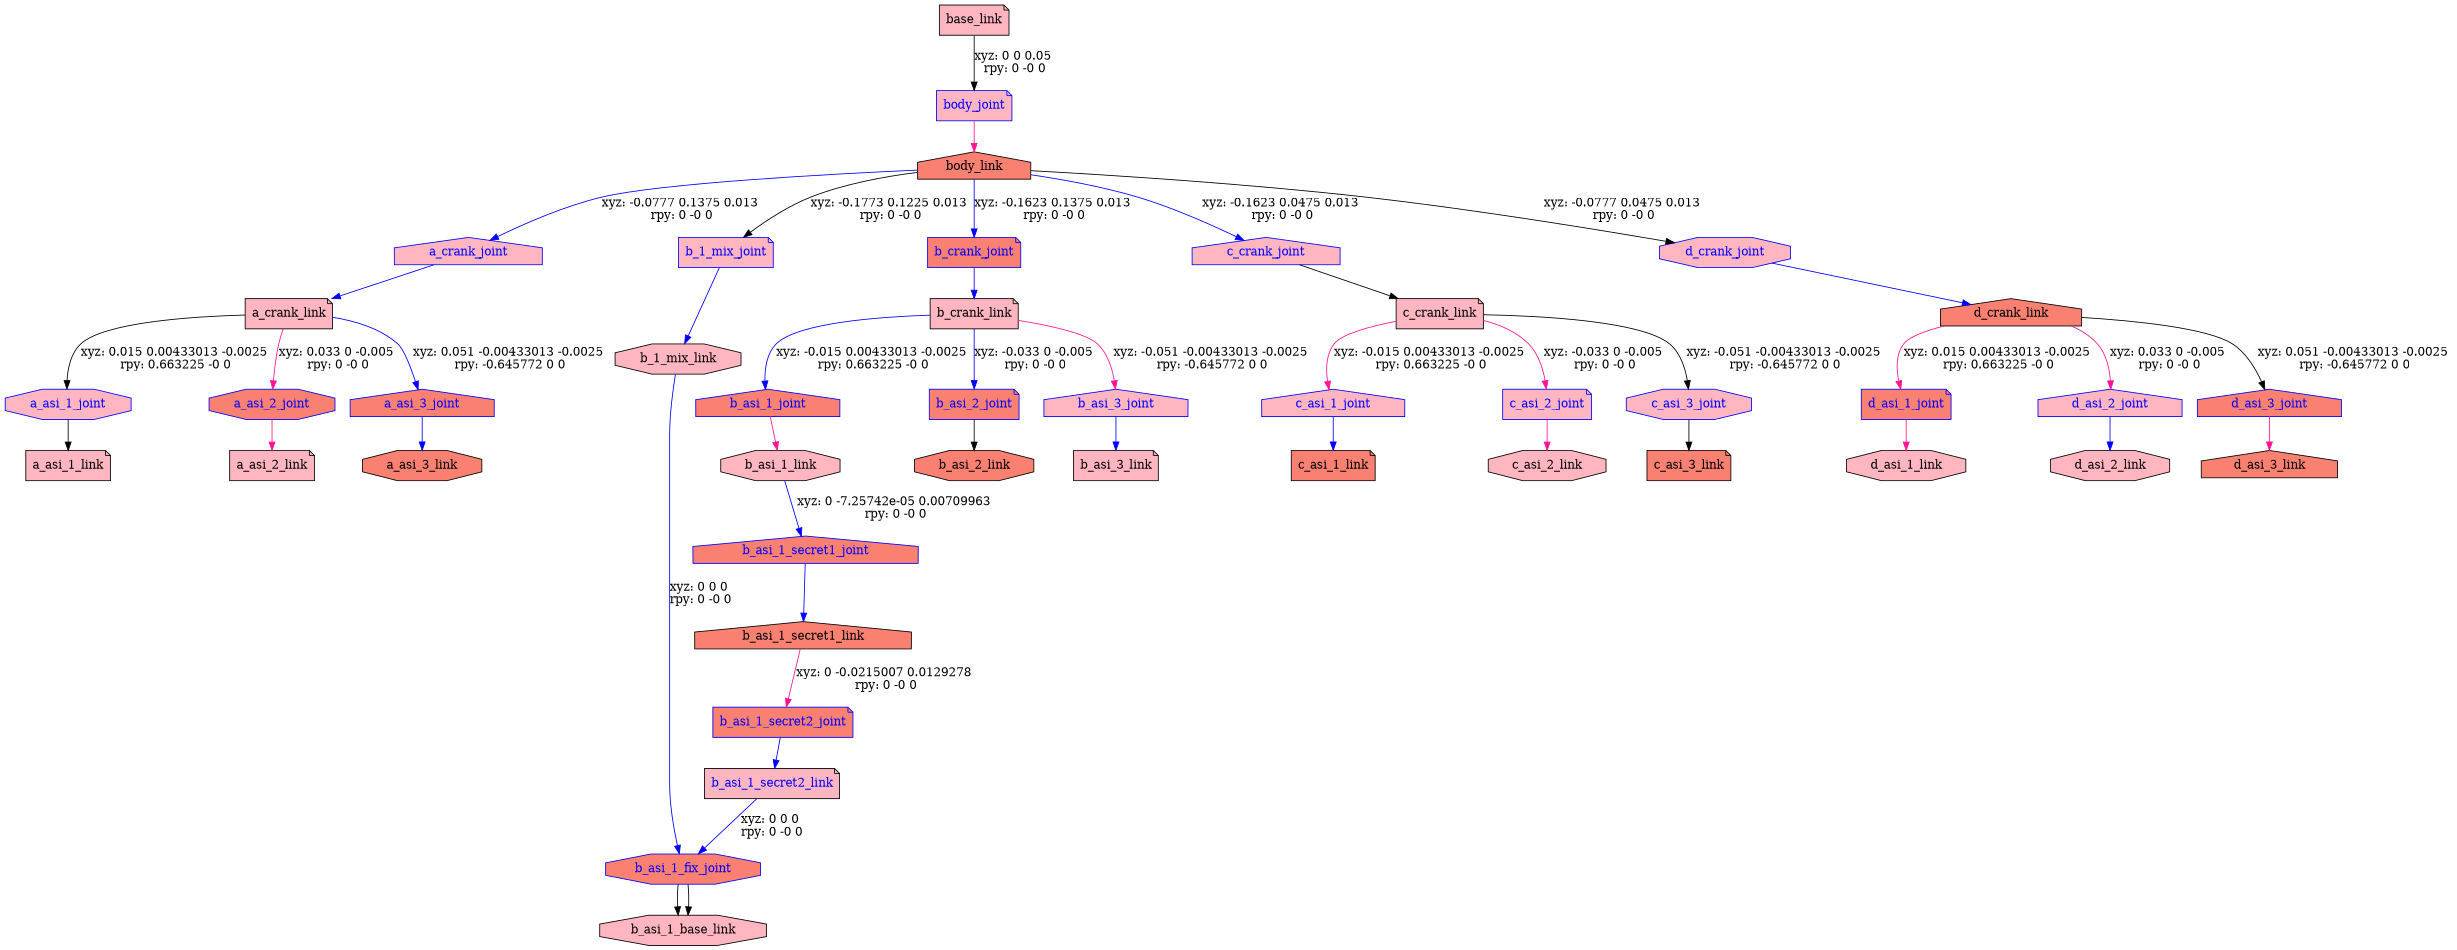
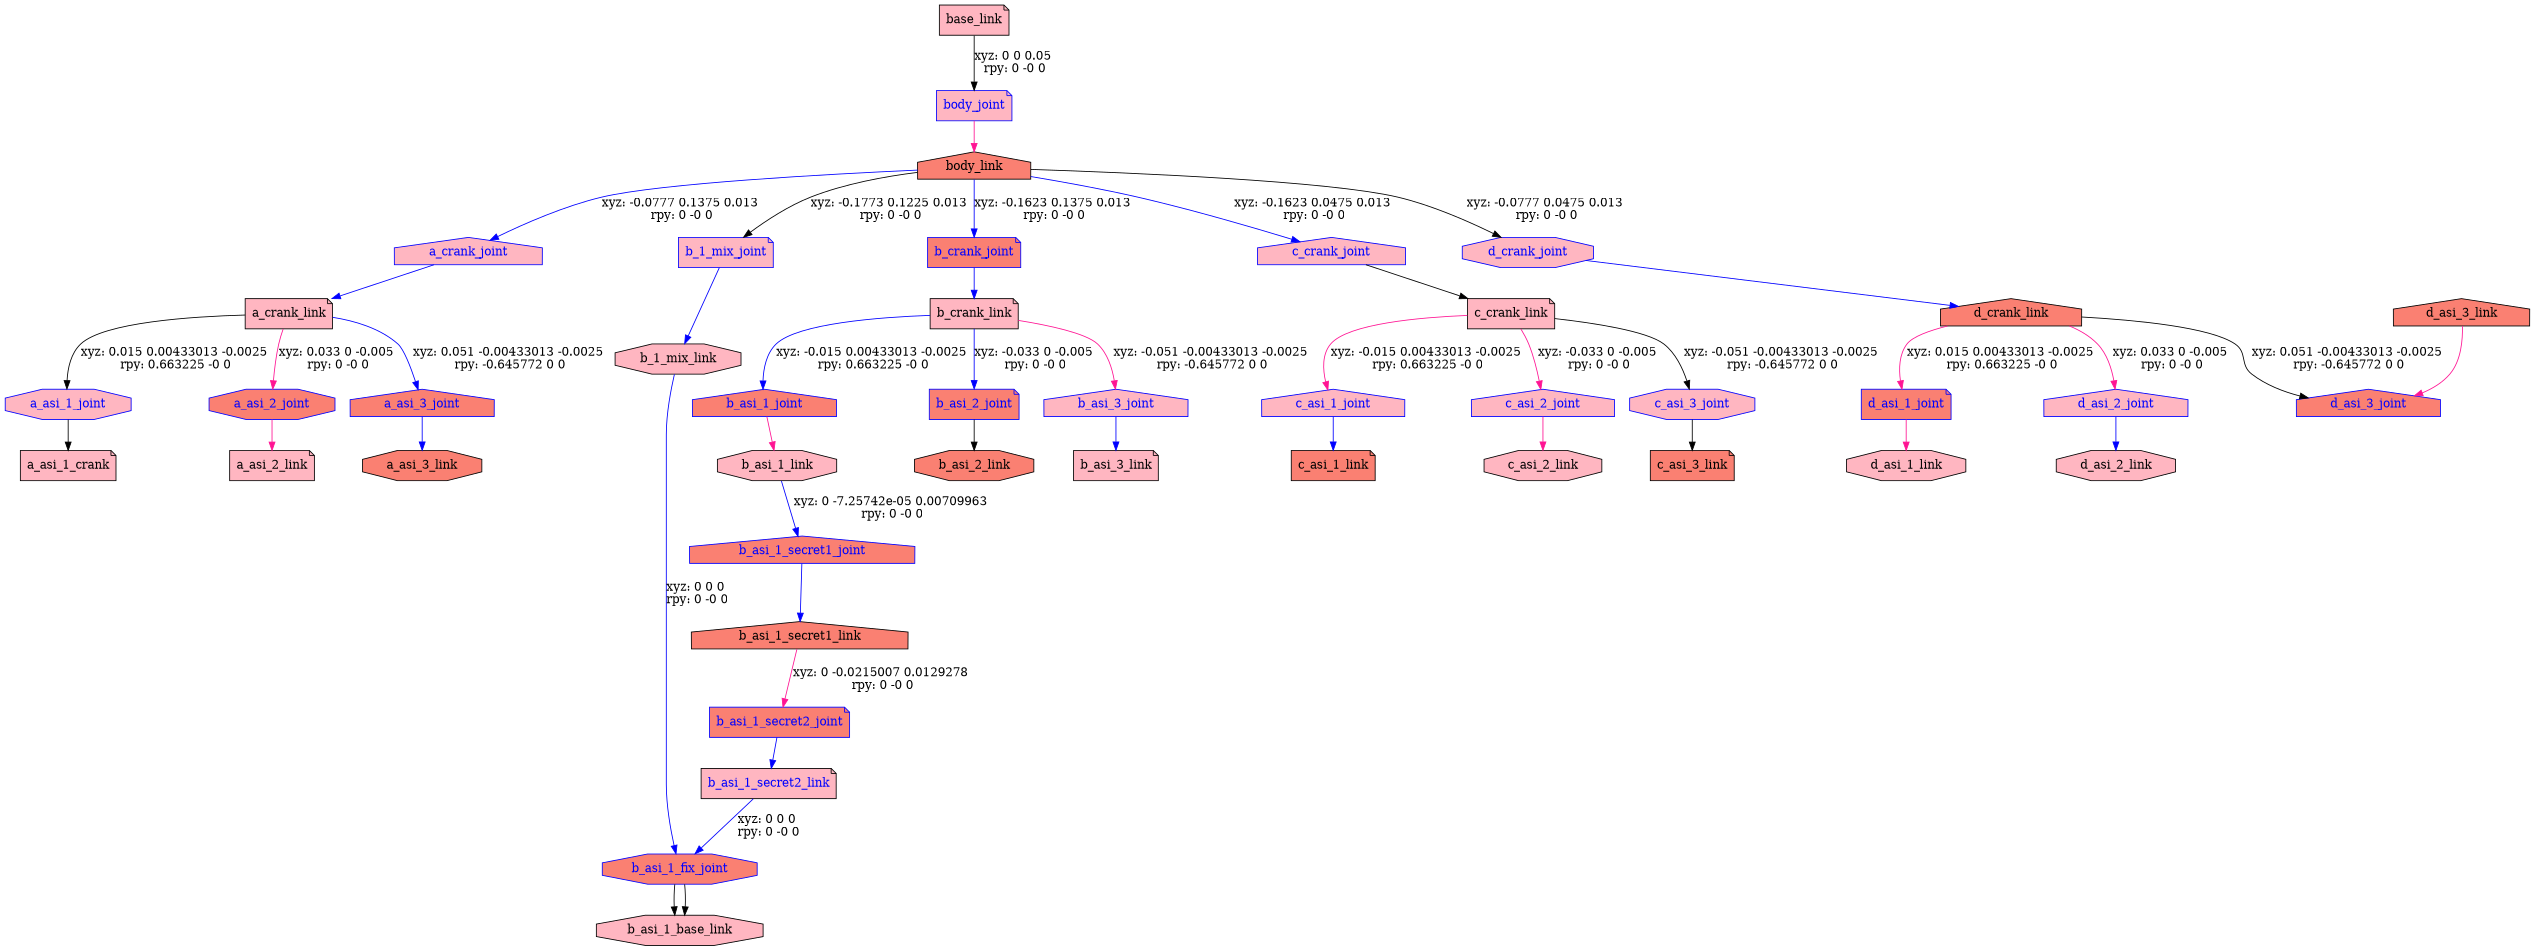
  digraph {
    node [fillcolor=lightpink shape=note style=filled fontcolor=blue]
    edge [color=blue]
    n1 [label=base_link fontcolor=""]
    body_joint [color=blue]
    n3 [fillcolor=salmon label=body_link shape=house fontcolor=""]
    a_crank_joint [color=blue shape=house]
    b_1_mix_joint [color=blue]
    b_crank_joint [color=blue fillcolor=salmon]
    c_crank_joint [color=blue shape=house]
    d_crank_joint [color=blue shape=octagon]
    n9 [label=a_crank_link fontcolor=""]
    n10 [label=b_1_mix_link shape=octagon fontcolor=""]
    n11 [label=b_crank_link fontcolor=""]
    n12 [label=c_crank_link fontcolor=""]
    n13 [fillcolor=salmon label=d_crank_link shape=house fontcolor=""]
    a_asi_1_joint [color=blue shape=octagon]
    a_asi_2_joint [color=blue fillcolor=salmon shape=octagon]
    a_asi_3_joint [color=blue fillcolor=salmon shape=house]
-   n17 [label=a_asi_1_link fontcolor=""]
+   n17 [label=a_asi_1_crank fontcolor=""]
    n18 [label=a_asi_2_link fontcolor=""]
    n19 [fillcolor=salmon label=a_asi_3_link shape=octagon fontcolor=""]
    b_asi_1_fix_joint [color=blue fillcolor=salmon shape=octagon]
    n21 [label=b_asi_1_base_link shape=octagon fontcolor=""]
    b_asi_1_joint [color=blue fillcolor=salmon shape=house]
    b_asi_2_joint [color=blue fillcolor=salmon]
    b_asi_3_joint [color=blue shape=house]
    n25 [label=b_asi_1_link shape=octagon fontcolor=""]
    n26 [fillcolor=salmon label=b_asi_2_link shape=octagon fontcolor=""]
    n27 [label=b_asi_3_link fontcolor=""]
    b_asi_1_secret1_joint [color=blue fillcolor=salmon shape=house]
    n29 [fillcolor=salmon label=b_asi_1_secret1_link shape=house fontcolor=""]
    b_asi_1_secret2_joint [color=blue fillcolor=salmon]
    n31 [label=b_asi_1_secret2_link]
    c_asi_1_joint [color=blue shape=house]
-   c_asi_2_joint [color=blue]
+   c_asi_2_joint [color=blue shape=house]
    c_asi_3_joint [color=blue shape=octagon]
    n35 [fillcolor=salmon label=c_asi_1_link fontcolor=""]
    n36 [label=c_asi_2_link shape=octagon fontcolor=""]
    n37 [fillcolor=salmon label=c_asi_3_link fontcolor=""]
    d_asi_1_joint [color=blue fillcolor=salmon]
    d_asi_2_joint [color=blue shape=house]
    d_asi_3_joint [color=blue fillcolor=salmon shape=house]
    n41 [label=d_asi_1_link shape=octagon fontcolor=""]
    n42 [label=d_asi_2_link shape=octagon fontcolor=""]
    n43 [fillcolor=salmon label=d_asi_3_link shape=house fontcolor=""]
    n1 -> body_joint [color=black label="xyz: 0 0 0.05 \nrpy: 0 -0 0"]
    body_joint -> n3 [color=deeppink]
    n3 -> a_crank_joint [label="xyz: -0.0777 0.1375 0.013 \nrpy: 0 -0 0"]
    n3 -> b_1_mix_joint [color=black label="xyz: -0.1773 0.1225 0.013 \nrpy: 0 -0 0"]
    n3 -> b_crank_joint [label="xyz: -0.1623 0.1375 0.013 \nrpy: 0 -0 0"]
    n3 -> c_crank_joint [label="xyz: -0.1623 0.0475 0.013 \nrpy: 0 -0 0"]
    n3 -> d_crank_joint [color=black label="xyz: -0.0777 0.0475 0.013 \nrpy: 0 -0 0"]
    a_crank_joint -> n9
    b_1_mix_joint -> n10
    b_crank_joint -> n11
    c_crank_joint -> n12 [color=black]
    d_crank_joint -> n13
    n9 -> a_asi_1_joint [color=black label="xyz: 0.015 0.00433013 -0.0025 \nrpy: 0.663225 -0 0"]
    n9 -> a_asi_2_joint [color=deeppink label="xyz: 0.033 0 -0.005 \nrpy: 0 -0 0"]
    n9 -> a_asi_3_joint [label="xyz: 0.051 -0.00433013 -0.0025 \nrpy: -0.645772 0 0"]
    n10 -> b_asi_1_fix_joint [label="xyz: 0 0 0 \nrpy: 0 -0 0"]
    n11 -> b_asi_1_joint [label="xyz: -0.015 0.00433013 -0.0025 \nrpy: 0.663225 -0 0"]
    n11 -> b_asi_2_joint [label="xyz: -0.033 0 -0.005 \nrpy: 0 -0 0"]
    n11 -> b_asi_3_joint [color=deeppink label="xyz: -0.051 -0.00433013 -0.0025 \nrpy: -0.645772 0 0"]
    n12 -> c_asi_1_joint [color=deeppink label="xyz: -0.015 0.00433013 -0.0025 \nrpy: 0.663225 -0 0"]
    n12 -> c_asi_2_joint [color=deeppink label="xyz: -0.033 0 -0.005 \nrpy: 0 -0 0"]
    n12 -> c_asi_3_joint [color=black label="xyz: -0.051 -0.00433013 -0.0025 \nrpy: -0.645772 0 0"]
    n13 -> d_asi_1_joint [color=deeppink label="xyz: 0.015 0.00433013 -0.0025 \nrpy: 0.663225 -0 0"]
    n13 -> d_asi_2_joint [color=deeppink label="xyz: 0.033 0 -0.005 \nrpy: 0 -0 0"]
    n13 -> d_asi_3_joint [color=black label="xyz: 0.051 -0.00433013 -0.0025 \nrpy: -0.645772 0 0"]
    a_asi_1_joint -> n17 [color=black]
    a_asi_2_joint -> n18 [color=deeppink]
    a_asi_3_joint -> n19
    b_asi_1_fix_joint -> n21 [color=black]
    b_asi_1_fix_joint -> n21 [color=black]
    b_asi_1_joint -> n25 [color=deeppink]
    b_asi_2_joint -> n26 [color=black]
    b_asi_3_joint -> n27
    n25 -> b_asi_1_secret1_joint [label="xyz: 0 -7.25742e-05 0.00709963 \nrpy: 0 -0 0"]
    b_asi_1_secret1_joint -> n29
    n29 -> b_asi_1_secret2_joint [color=deeppink label="xyz: 0 -0.0215007 0.0129278 \nrpy: 0 -0 0"]
    b_asi_1_secret2_joint -> n31
    n31 -> b_asi_1_fix_joint [label="xyz: 0 0 0 \nrpy: 0 -0 0"]
    c_asi_1_joint -> n35
    c_asi_2_joint -> n36 [color=deeppink]
    c_asi_3_joint -> n37 [color=black]
    d_asi_1_joint -> n41 [color=deeppink]
    d_asi_2_joint -> n42
-   d_asi_3_joint -> n43 [color=deeppink]
+   n43 -> d_asi_3_joint [color=deeppink]
  }
